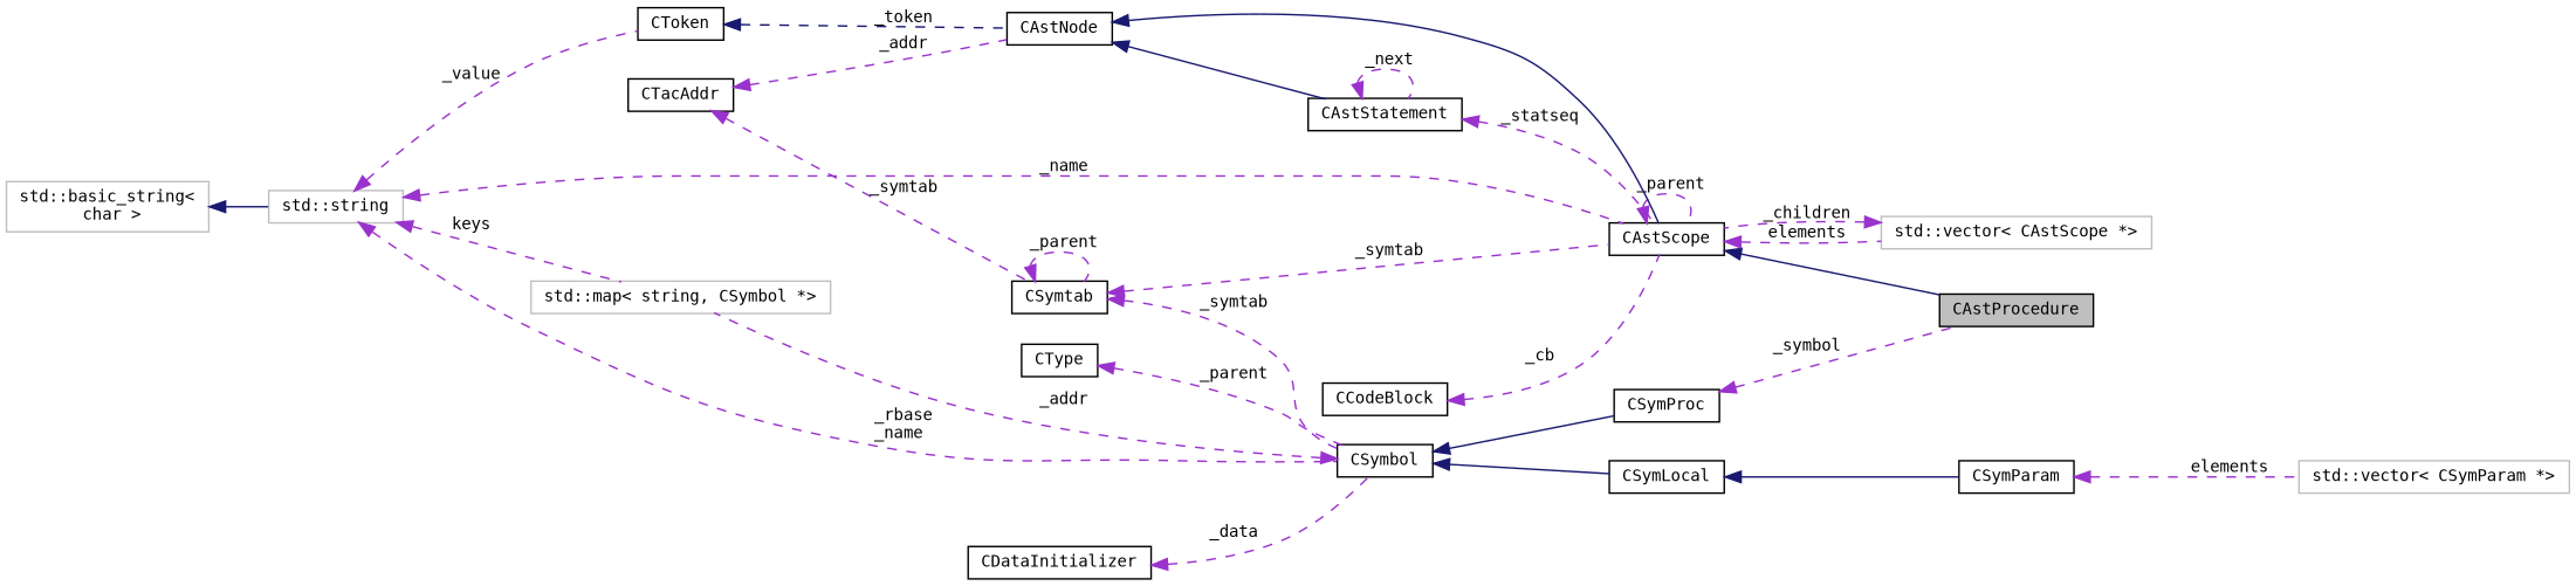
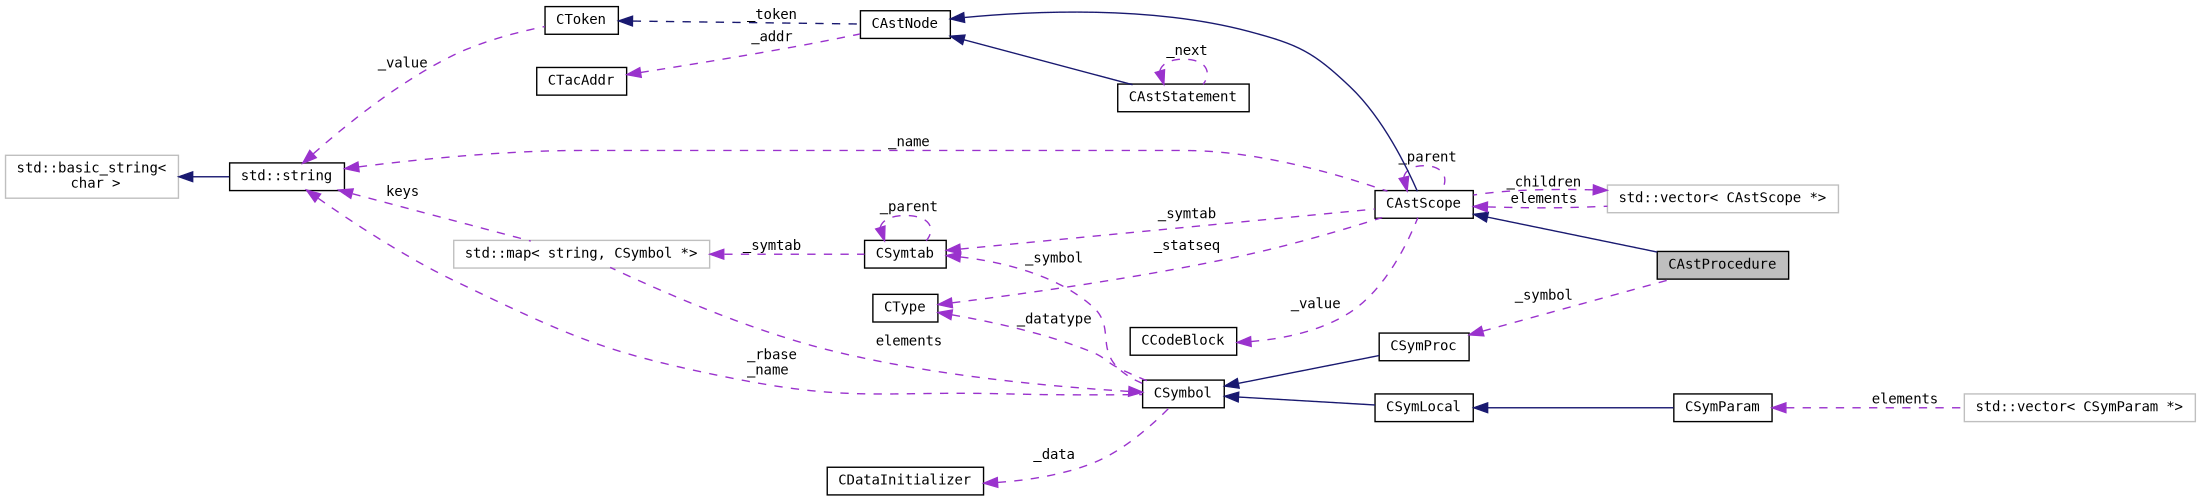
  digraph {
    fontname="DejaVu Sans Mono"
    rankdir=LR
    node [color=black fillcolor=white fontname="DejaVu Sans Mono" fontsize=10 shape=record style=filled]
    edge [color=darkorchid3 dir=back fontname="DejaVu Sans Mono" fontsize=10 labelfontname=Helvetica labelfontsize=10 style=dashed]
    n1 [fillcolor=grey75 fontcolor=black height=0.2 label=CAstProcedure width=0.4]
    n2 [height=0.2 label=CAstScope width=0.4]
    n3 [color=grey75 height=0.2 label="std::vector\< CAstScope *\>" width=0.4]
    n4 [height=0.2 label=CAstNode width=0.4]
    n5 [height=0.2 label=CAstStatement width=0.4]
    n6 [height=0.2 label=CToken width=0.4]
-   n7 [color=grey75 height=0.2 label="std::string" width=0.4]
+   n7 [height=0.2 label="std::string" width=0.4]
    n8 [color=grey75 height=0.2 label="std::map\< string, CSymbol *\>" width=0.4]
    n9 [height=0.2 label=CSymbol width=0.4]
    n10 [height=0.2 label=CSymtab width=0.4]
    n11 [height=0.2 label=CSymProc width=0.4]
    n12 [height=0.2 label=CSymLocal width=0.4]
    n13 [color=grey75 height=0.2 label="std::basic_string\<\l char \>" width=0.4]
    n14 [height=0.2 label=CTacAddr width=0.4]
    n15 [height=0.2 label=CSymParam width=0.4]
    n16 [height=0.2 label=CType width=0.4]
    n17 [height=0.2 label=CDataInitializer width=0.4]
    n18 [height=0.2 label=CCodeBlock width=0.4]
    n19 [color=grey75 height=0.2 label="std::vector\< CSymParam *\>" width=0.4]
    n2 -> n1 [color=midnightblue style=solid]
    n2 -> n2 [label=" _parent"]
    n2 -> n3 [label=" elements"]
    n3 -> n2 [label=" _children"]
    n4 -> n2 [color=midnightblue style=solid]
    n4 -> n5 [color=midnightblue style=solid]
-   n5 -> n2 [label=" _statseq"]
+   n16 -> n2 [label=" _statseq"]
    n5 -> n5 [label=" _next"]
    n6 -> n4 [color=midnightblue label=" _token"]
    n7 -> n2 [label=" _name"]
    n7 -> n6 [label=" _value"]
    n7 -> n8 [label=" keys"]
    n7 -> n9 [label=" _rbase\n_name"]
-   n14 -> n10 [label=" _symtab"]
-   n9 -> n8 [label=" _addr"]
+   n8 -> n10 [label=" _symtab"]
+   n9 -> n8 [label=" elements"]
    n9 -> n11 [color=midnightblue style=solid]
    n9 -> n12 [color=midnightblue style=solid]
    n10 -> n2 [label=" _symtab"]
-   n10 -> n9 [label=" _symtab"]
+   n10 -> n9 [label=" _symbol"]
    n10 -> n10 [label=" _parent"]
    n11 -> n1 [label=" _symbol"]
    n12 -> n15 [color=midnightblue style=solid]
    n13 -> n7 [color=midnightblue style=solid]
    n14 -> n4 [label=" _addr"]
    n15 -> n19 [label=" elements"]
-   n16 -> n9 [label=" _parent"]
+   n16 -> n9 [label=" _datatype"]
    n17 -> n9 [label=" _data"]
-   n18 -> n2 [label=" _cb"]
+   n18 -> n2 [label=" _value"]
  }
